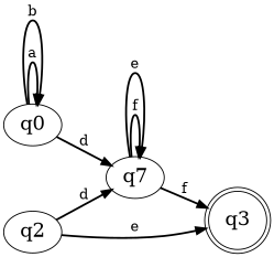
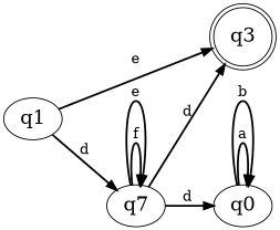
  digraph {
    fontsize=20
    nodesep=.6
    rankdir=LR
    ranksep=.5
    node [fontsize=20]
    edge [fontsize=15 style="setlinewidth(2)"]
    q3 [shape=doublecircle]
    q0
    n3 [label=q7]
-   q1 [label=q2]
+   q1
    q0 -> q0 [label=a]
    q0 -> q0 [label=b]
-   q0 -> n3 [label=d]
-   n3 -> q3 [label=f]
+   n3 -> q0 [label=d]
+   n3 -> q3 [label=d]
    n3 -> n3 [label=f]
    n3 -> n3 [label=e]
    q1 -> q3 [label=e]
    q1 -> n3 [label=d]
  }
